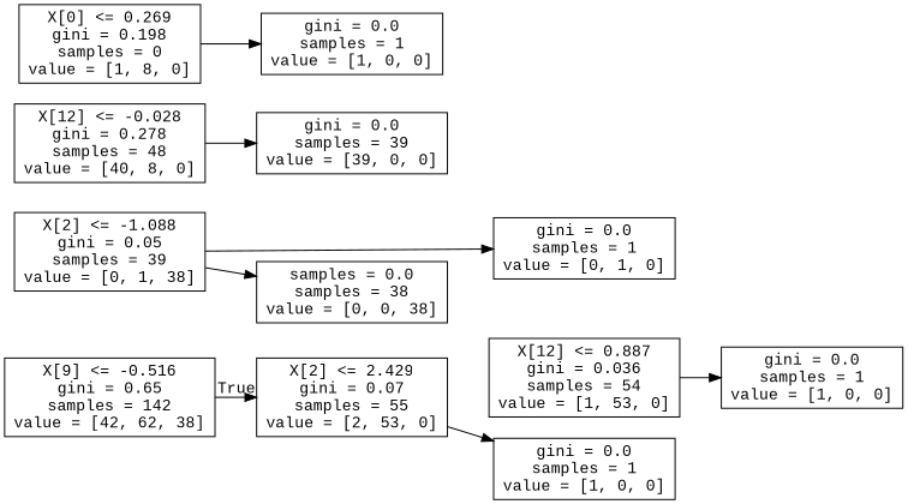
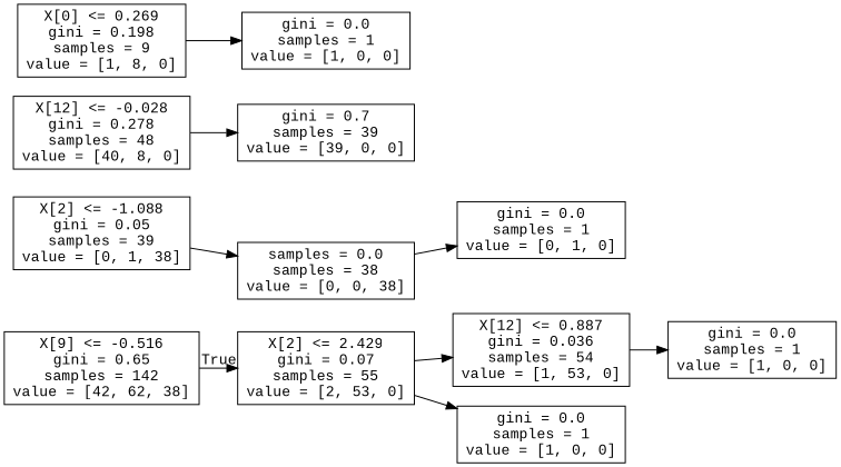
  digraph {
    fontname="Liberation Mono"
    rankdir=LR
    node [fontname="Liberation Mono" shape=box]
    edge [fontname="Liberation Mono"]
    n1 [label="X[9] <= -0.516\ngini = 0.65\nsamples = 142\nvalue = [42, 62, 38]"]
    n2 [label="X[2] <= 2.429\ngini = 0.07\nsamples = 55\nvalue = [2, 53, 0]"]
    n3 [label="X[12] <= 0.887\ngini = 0.036\nsamples = 54\nvalue = [1, 53, 0]"]
    n4 [label="gini = 0.0\nsamples = 1\nvalue = [1, 0, 0]"]
    n5 [label="gini = 0.0\nsamples = 1\nvalue = [1, 0, 0]"]
    n6 [label="X[2] <= -1.088\ngini = 0.05\nsamples = 39\nvalue = [0, 1, 38]"]
    n7 [label="gini = 0.0\nsamples = 1\nvalue = [0, 1, 0]"]
    n8 [label="samples = 0.0\nsamples = 38\nvalue = [0, 0, 38]"]
    n9 [label="X[12] <= -0.028\ngini = 0.278\nsamples = 48\nvalue = [40, 8, 0]"]
-   n10 [label="gini = 0.0\nsamples = 39\nvalue = [39, 0, 0]"]
-   n11 [label="X[0] <= 0.269\ngini = 0.198\nsamples = 0\nvalue = [1, 8, 0]"]
+   n10 [label="gini = 0.7\nsamples = 39\nvalue = [39, 0, 0]"]
+   n11 [label="X[0] <= 0.269\ngini = 0.198\nsamples = 9\nvalue = [1, 8, 0]"]
    n12 [label="gini = 0.0\nsamples = 1\nvalue = [1, 0, 0]"]
    n1 -> n2 [headlabel=True labelangle=45 labeldistance=2.5]
+   n2 -> n3
    n2 -> n4
    n3 -> n5
-   n6 -> n7
+   n8 -> n7
    n6 -> n8
    n9 -> n10
    n11 -> n12
  }
